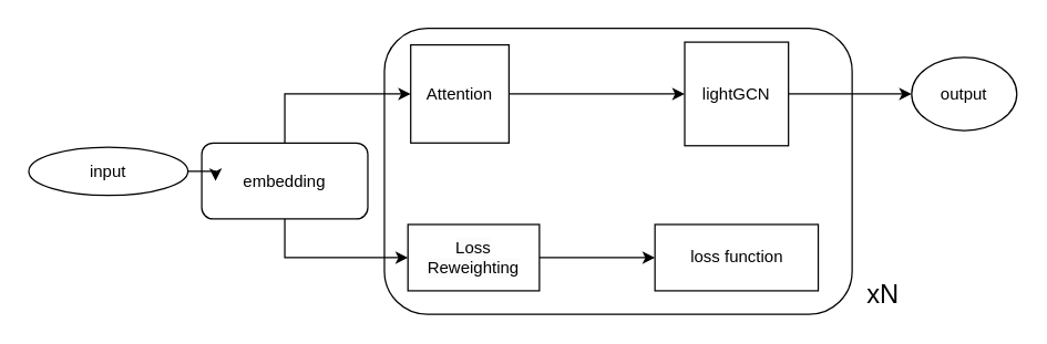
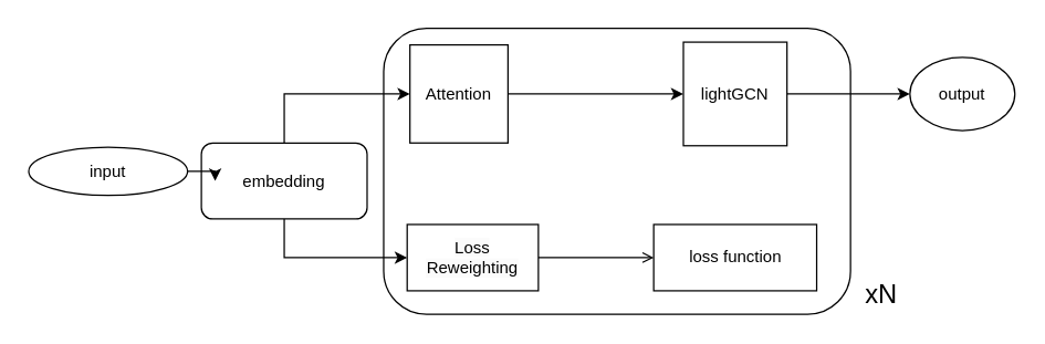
  <mxCell id="0" />
  <mxCell id="1" parent="0" />
  <mxCell id="2" value="" style="rounded=1;whiteSpace=wrap;html=1;" vertex="1" parent="1"><mxGeometry x="277" y="20" width="338" height="207" as="geometry" /></mxCell>
  <mxCell id="3" style="edgeStyle=orthogonalEdgeStyle;rounded=0;orthogonalLoop=1;jettySize=auto;html=1;exitX=1;exitY=0.5;exitDx=0;exitDy=0;entryX=0;entryY=0.5;entryDx=0;entryDy=0;" edge="1" parent="1" source="4" target="16"><mxGeometry relative="1" as="geometry"><mxPoint x="647.285" y="68" as="targetPoint" /></mxGeometry></mxCell>
  <mxCell id="4" value="lightGCN" style="whiteSpace=wrap;html=1;aspect=fixed;" vertex="1" parent="1"><mxGeometry x="494" y="30" width="75" height="75" as="geometry" /></mxCell>
  <mxCell id="5" value="" style="edgeStyle=orthogonalEdgeStyle;rounded=0;orthogonalLoop=1;jettySize=auto;html=1;" edge="1" parent="1" source="6" target="4"><mxGeometry relative="1" as="geometry" /></mxCell>
  <mxCell id="6" value="Attention" style="whiteSpace=wrap;html=1;aspect=fixed;" vertex="1" parent="1"><mxGeometry x="296" y="32" width="71" height="71" as="geometry" /></mxCell>
  <mxCell id="7" value="loss function" style="rounded=0;whiteSpace=wrap;html=1;" vertex="1" parent="1"><mxGeometry x="472.5" y="162" width="118" height="48" as="geometry" /></mxCell>
  <mxCell id="8" style="edgeStyle=orthogonalEdgeStyle;rounded=0;orthogonalLoop=1;jettySize=auto;html=1;exitX=0.5;exitY=0;exitDx=0;exitDy=0;entryX=0;entryY=0.5;entryDx=0;entryDy=0;" edge="1" parent="1" source="10" target="6"><mxGeometry relative="1" as="geometry" /></mxCell>
  <mxCell id="9" style="edgeStyle=orthogonalEdgeStyle;rounded=0;orthogonalLoop=1;jettySize=auto;html=1;exitX=0.5;exitY=1;exitDx=0;exitDy=0;entryX=0;entryY=0.5;entryDx=0;entryDy=0;" edge="1" parent="1" source="10" target="12"><mxGeometry relative="1" as="geometry" /></mxCell>
  <mxCell id="10" value="embedding" style="rounded=1;whiteSpace=wrap;html=1;" vertex="1" parent="1"><mxGeometry x="145" y="103" width="120" height="55" as="geometry" /></mxCell>
- <mxCell id="11" style="edgeStyle=orthogonalEdgeStyle;rounded=0;orthogonalLoop=1;jettySize=auto;html=1;exitX=1;exitY=0.5;exitDx=0;exitDy=0;entryX=0;entryY=0.5;entryDx=0;entryDy=0;" edge="1" parent="1" source="12" target="7"><mxGeometry relative="1" as="geometry" /></mxCell>
+ <mxCell id="11" style="edgeStyle=orthogonalEdgeStyle;rounded=0;orthogonalLoop=1;jettySize=auto;html=1;exitX=1;exitY=0.5;exitDx=0;exitDy=0;entryX=0;entryY=0.5;entryDx=0;entryDy=0;endArrow=open;" edge="1" parent="1" source="12" target="7"><mxGeometry relative="1" as="geometry" /></mxCell>
  <mxCell id="12" value="&lt;span style=&quot;color: rgb(0, 0, 0); font-family: Helvetica; font-size: 12px; font-style: normal; font-variant-ligatures: normal; font-variant-caps: normal; font-weight: 400; letter-spacing: normal; orphans: 2; text-align: center; text-indent: 0px; text-transform: none; widows: 2; word-spacing: 0px; -webkit-text-stroke-width: 0px; white-space: normal; background-color: rgb(251, 251, 251); text-decoration-thickness: initial; text-decoration-style: initial; text-decoration-color: initial; display: inline !important; float: none;&quot;&gt;Loss Reweighting&lt;/span&gt;" style="rounded=0;whiteSpace=wrap;html=1;" vertex="1" parent="1"><mxGeometry x="294" y="162" width="95" height="48" as="geometry" /></mxCell>
  <mxCell id="13" value="" style="edgeStyle=orthogonalEdgeStyle;rounded=0;orthogonalLoop=1;jettySize=auto;html=1;" edge="1" parent="1" source="14" target="10"><mxGeometry relative="1" as="geometry" /></mxCell>
  <mxCell id="14" value="input" style="ellipse;whiteSpace=wrap;html=1;" vertex="1" parent="1"><mxGeometry x="20" y="106" width="115" height="35" as="geometry" /></mxCell>
  <mxCell id="15" value="xN" style="text;whiteSpace=wrap;spacing=4;fontSize=19;" vertex="1" parent="1"><mxGeometry x="622" y="193" width="53" height="31" as="geometry" /></mxCell>
  <mxCell id="16" value="output" style="ellipse;whiteSpace=wrap;html=1;" vertex="1" parent="1"><mxGeometry x="658" y="41" width="76" height="53" as="geometry" /></mxCell>
